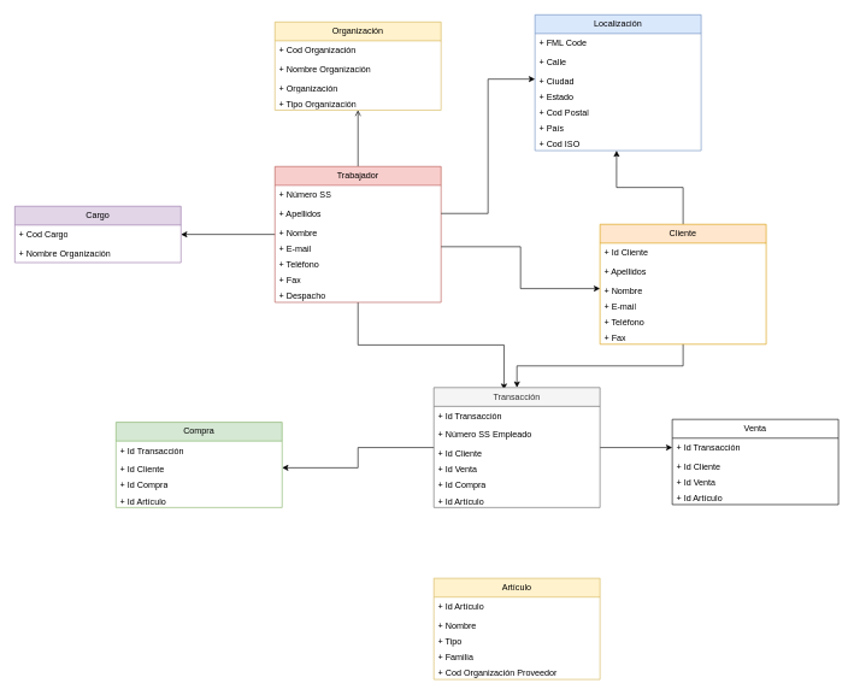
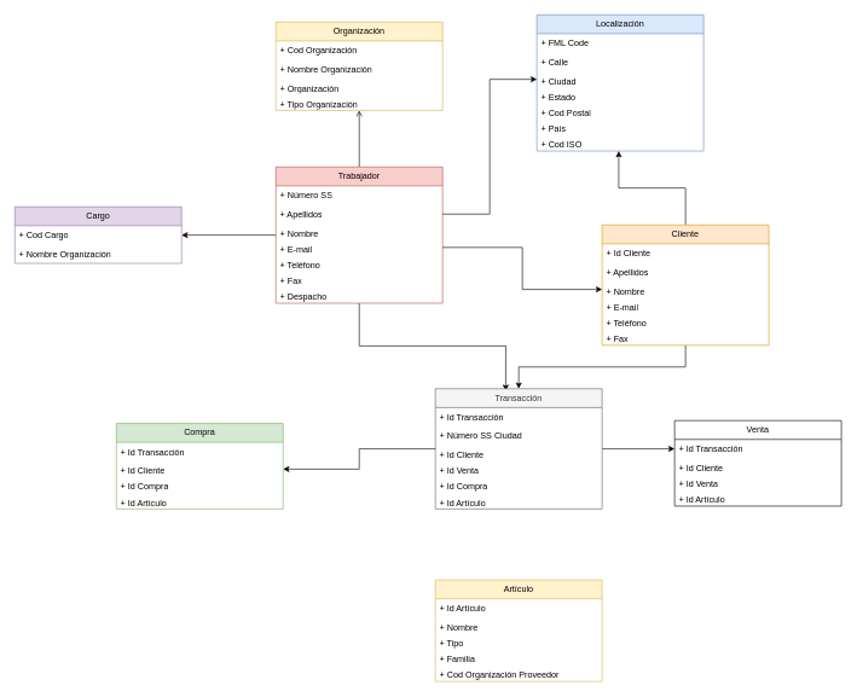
  <mxCell id="0" />
  <mxCell id="1" parent="0" />
  <mxCell id="2" value="Organización" style="swimlane;fontStyle=0;childLayout=stackLayout;horizontal=1;startSize=26;fillColor=#fff2cc;horizontalStack=0;resizeParent=1;resizeParentMax=0;resizeLast=0;collapsible=1;marginBottom=0;whiteSpace=wrap;html=1;strokeColor=#d6b656;" vertex="1" parent="1"><mxGeometry x="380" y="30" width="230" height="122" as="geometry" /></mxCell>
  <mxCell id="3" value="&lt;div&gt;+ Cod Organización&lt;/div&gt;" style="text;strokeColor=none;fillColor=none;align=left;verticalAlign=top;spacingLeft=4;spacingRight=4;overflow=hidden;rotatable=0;points=[[0,0.5],[1,0.5]];portConstraint=eastwest;whiteSpace=wrap;html=1;" vertex="1" parent="2"><mxGeometry y="26" width="230" height="26" as="geometry" /></mxCell>
  <mxCell id="4" value="+ Nombre Organización" style="text;strokeColor=none;fillColor=none;align=left;verticalAlign=top;spacingLeft=4;spacingRight=4;overflow=hidden;rotatable=0;points=[[0,0.5],[1,0.5]];portConstraint=eastwest;whiteSpace=wrap;html=1;" vertex="1" parent="2"><mxGeometry y="52" width="230" height="26" as="geometry" /></mxCell>
  <mxCell id="5" value="+ Organización" style="text;strokeColor=none;fillColor=none;align=left;verticalAlign=top;spacingLeft=4;spacingRight=4;overflow=hidden;rotatable=0;points=[[0,0.5],[1,0.5]];portConstraint=eastwest;whiteSpace=wrap;html=1;" vertex="1" parent="2"><mxGeometry y="78" width="230" height="22" as="geometry" /></mxCell>
  <mxCell id="6" value="+ Tipo Organización" style="text;strokeColor=none;fillColor=none;align=left;verticalAlign=top;spacingLeft=4;spacingRight=4;overflow=hidden;rotatable=0;points=[[0,0.5],[1,0.5]];portConstraint=eastwest;whiteSpace=wrap;html=1;" vertex="1" parent="2"><mxGeometry y="100" width="230" height="22" as="geometry" /></mxCell>
  <mxCell id="7" style="edgeStyle=orthogonalEdgeStyle;rounded=0;orthogonalLoop=1;jettySize=auto;html=1;entryX=0.5;entryY=1;entryDx=0;entryDy=0;endArrow=open;" edge="1" parent="1" source="10" target="2"><mxGeometry relative="1" as="geometry" /></mxCell>
  <mxCell id="8" style="edgeStyle=orthogonalEdgeStyle;rounded=0;orthogonalLoop=1;jettySize=auto;html=1;" edge="1" parent="1" source="10" target="19"><mxGeometry relative="1" as="geometry" /></mxCell>
  <mxCell id="9" style="edgeStyle=orthogonalEdgeStyle;rounded=0;orthogonalLoop=1;jettySize=auto;html=1;entryX=0.422;entryY=0.018;entryDx=0;entryDy=0;entryPerimeter=0;" edge="1" parent="1" source="10" target="42"><mxGeometry relative="1" as="geometry" /></mxCell>
  <mxCell id="10" value="Trabajador" style="swimlane;fontStyle=0;childLayout=stackLayout;horizontal=1;startSize=26;fillColor=#f8cecc;horizontalStack=0;resizeParent=1;resizeParentMax=0;resizeLast=0;collapsible=1;marginBottom=0;whiteSpace=wrap;html=1;strokeColor=#b85450;" vertex="1" parent="1"><mxGeometry x="380" y="230" width="230" height="188" as="geometry" /></mxCell>
  <mxCell id="11" value="&lt;div&gt;+ Número SS&lt;br&gt;&lt;/div&gt;" style="text;strokeColor=none;fillColor=none;align=left;verticalAlign=top;spacingLeft=4;spacingRight=4;overflow=hidden;rotatable=0;points=[[0,0.5],[1,0.5]];portConstraint=eastwest;whiteSpace=wrap;html=1;" vertex="1" parent="10"><mxGeometry y="26" width="230" height="26" as="geometry" /></mxCell>
  <mxCell id="12" value="+ Apellidos" style="text;strokeColor=none;fillColor=none;align=left;verticalAlign=top;spacingLeft=4;spacingRight=4;overflow=hidden;rotatable=0;points=[[0,0.5],[1,0.5]];portConstraint=eastwest;whiteSpace=wrap;html=1;" vertex="1" parent="10"><mxGeometry y="52" width="230" height="26" as="geometry" /></mxCell>
  <mxCell id="13" value="+ Nombre" style="text;strokeColor=none;fillColor=none;align=left;verticalAlign=top;spacingLeft=4;spacingRight=4;overflow=hidden;rotatable=0;points=[[0,0.5],[1,0.5]];portConstraint=eastwest;whiteSpace=wrap;html=1;" vertex="1" parent="10"><mxGeometry y="78" width="230" height="22" as="geometry" /></mxCell>
  <mxCell id="14" value="+ E-mail" style="text;strokeColor=none;fillColor=none;align=left;verticalAlign=top;spacingLeft=4;spacingRight=4;overflow=hidden;rotatable=0;points=[[0,0.5],[1,0.5]];portConstraint=eastwest;whiteSpace=wrap;html=1;" vertex="1" parent="10"><mxGeometry y="100" width="230" height="22" as="geometry" /></mxCell>
  <mxCell id="15" value="+ Teléfono" style="text;strokeColor=none;fillColor=none;align=left;verticalAlign=top;spacingLeft=4;spacingRight=4;overflow=hidden;rotatable=0;points=[[0,0.5],[1,0.5]];portConstraint=eastwest;whiteSpace=wrap;html=1;" vertex="1" parent="10"><mxGeometry y="122" width="230" height="22" as="geometry" /></mxCell>
  <mxCell id="16" value="+ Fax" style="text;strokeColor=none;fillColor=none;align=left;verticalAlign=top;spacingLeft=4;spacingRight=4;overflow=hidden;rotatable=0;points=[[0,0.5],[1,0.5]];portConstraint=eastwest;whiteSpace=wrap;html=1;" vertex="1" parent="10"><mxGeometry y="144" width="230" height="22" as="geometry" /></mxCell>
  <mxCell id="17" value="+ Despacho" style="text;strokeColor=none;fillColor=none;align=left;verticalAlign=top;spacingLeft=4;spacingRight=4;overflow=hidden;rotatable=0;points=[[0,0.5],[1,0.5]];portConstraint=eastwest;whiteSpace=wrap;html=1;" vertex="1" parent="10"><mxGeometry y="166" width="230" height="22" as="geometry" /></mxCell>
  <mxCell id="18" value="Cargo" style="swimlane;fontStyle=0;childLayout=stackLayout;horizontal=1;startSize=26;fillColor=#e1d5e7;horizontalStack=0;resizeParent=1;resizeParentMax=0;resizeLast=0;collapsible=1;marginBottom=0;whiteSpace=wrap;html=1;strokeColor=#9673a6;" vertex="1" parent="1"><mxGeometry x="20" y="285" width="230" height="78" as="geometry" /></mxCell>
  <mxCell id="19" value="&lt;div&gt;+ Cod Cargo&lt;br&gt;&lt;/div&gt;" style="text;strokeColor=none;fillColor=none;align=left;verticalAlign=top;spacingLeft=4;spacingRight=4;overflow=hidden;rotatable=0;points=[[0,0.5],[1,0.5]];portConstraint=eastwest;whiteSpace=wrap;html=1;" vertex="1" parent="18"><mxGeometry y="26" width="230" height="26" as="geometry" /></mxCell>
  <mxCell id="20" value="+ Nombre Organización" style="text;strokeColor=none;fillColor=none;align=left;verticalAlign=top;spacingLeft=4;spacingRight=4;overflow=hidden;rotatable=0;points=[[0,0.5],[1,0.5]];portConstraint=eastwest;whiteSpace=wrap;html=1;" vertex="1" parent="18"><mxGeometry y="52" width="230" height="26" as="geometry" /></mxCell>
  <mxCell id="21" value="Localización" style="swimlane;fontStyle=0;childLayout=stackLayout;horizontal=1;startSize=26;fillColor=#dae8fc;horizontalStack=0;resizeParent=1;resizeParentMax=0;resizeLast=0;collapsible=1;marginBottom=0;whiteSpace=wrap;html=1;strokeColor=#6c8ebf;" vertex="1" parent="1"><mxGeometry x="740" y="20" width="230" height="188" as="geometry" /></mxCell>
  <mxCell id="22" value="&lt;div&gt;+ FML Code&lt;br&gt;&lt;/div&gt;" style="text;strokeColor=none;fillColor=none;align=left;verticalAlign=top;spacingLeft=4;spacingRight=4;overflow=hidden;rotatable=0;points=[[0,0.5],[1,0.5]];portConstraint=eastwest;whiteSpace=wrap;html=1;" vertex="1" parent="21"><mxGeometry y="26" width="230" height="26" as="geometry" /></mxCell>
  <mxCell id="23" value="+ Calle" style="text;strokeColor=none;fillColor=none;align=left;verticalAlign=top;spacingLeft=4;spacingRight=4;overflow=hidden;rotatable=0;points=[[0,0.5],[1,0.5]];portConstraint=eastwest;whiteSpace=wrap;html=1;" vertex="1" parent="21"><mxGeometry y="52" width="230" height="26" as="geometry" /></mxCell>
  <mxCell id="24" value="+ Ciudad" style="text;strokeColor=none;fillColor=none;align=left;verticalAlign=top;spacingLeft=4;spacingRight=4;overflow=hidden;rotatable=0;points=[[0,0.5],[1,0.5]];portConstraint=eastwest;whiteSpace=wrap;html=1;" vertex="1" parent="21"><mxGeometry y="78" width="230" height="22" as="geometry" /></mxCell>
  <mxCell id="25" value="+ Estado" style="text;strokeColor=none;fillColor=none;align=left;verticalAlign=top;spacingLeft=4;spacingRight=4;overflow=hidden;rotatable=0;points=[[0,0.5],[1,0.5]];portConstraint=eastwest;whiteSpace=wrap;html=1;" vertex="1" parent="21"><mxGeometry y="100" width="230" height="22" as="geometry" /></mxCell>
  <mxCell id="26" value="&lt;div&gt;+ Cod Postal&lt;/div&gt;" style="text;strokeColor=none;fillColor=none;align=left;verticalAlign=top;spacingLeft=4;spacingRight=4;overflow=hidden;rotatable=0;points=[[0,0.5],[1,0.5]];portConstraint=eastwest;whiteSpace=wrap;html=1;" vertex="1" parent="21"><mxGeometry y="122" width="230" height="22" as="geometry" /></mxCell>
  <mxCell id="27" value="+ País" style="text;strokeColor=none;fillColor=none;align=left;verticalAlign=top;spacingLeft=4;spacingRight=4;overflow=hidden;rotatable=0;points=[[0,0.5],[1,0.5]];portConstraint=eastwest;whiteSpace=wrap;html=1;" vertex="1" parent="21"><mxGeometry y="144" width="230" height="22" as="geometry" /></mxCell>
  <mxCell id="28" value="+ Cod ISO" style="text;strokeColor=none;fillColor=none;align=left;verticalAlign=top;spacingLeft=4;spacingRight=4;overflow=hidden;rotatable=0;points=[[0,0.5],[1,0.5]];portConstraint=eastwest;whiteSpace=wrap;html=1;" vertex="1" parent="21"><mxGeometry y="166" width="230" height="22" as="geometry" /></mxCell>
  <mxCell id="29" style="edgeStyle=orthogonalEdgeStyle;rounded=0;orthogonalLoop=1;jettySize=auto;html=1;entryX=0;entryY=0.5;entryDx=0;entryDy=0;" edge="1" parent="1" source="12" target="24"><mxGeometry relative="1" as="geometry" /></mxCell>
  <mxCell id="30" style="edgeStyle=orthogonalEdgeStyle;rounded=0;orthogonalLoop=1;jettySize=auto;html=1;entryX=0.491;entryY=1;entryDx=0;entryDy=0;entryPerimeter=0;" edge="1" parent="1" source="32" target="28"><mxGeometry relative="1" as="geometry" /></mxCell>
  <mxCell id="31" style="edgeStyle=orthogonalEdgeStyle;rounded=0;orthogonalLoop=1;jettySize=auto;html=1;entryX=0.5;entryY=0;entryDx=0;entryDy=0;" edge="1" parent="1" source="32" target="42"><mxGeometry relative="1" as="geometry" /></mxCell>
  <mxCell id="32" value="Cliente" style="swimlane;fontStyle=0;childLayout=stackLayout;horizontal=1;startSize=26;fillColor=#ffe6cc;horizontalStack=0;resizeParent=1;resizeParentMax=0;resizeLast=0;collapsible=1;marginBottom=0;whiteSpace=wrap;html=1;strokeColor=#d79b00;" vertex="1" parent="1"><mxGeometry x="830" y="310" width="230" height="166" as="geometry" /></mxCell>
  <mxCell id="33" value="&lt;div&gt;+ Id Cliente&lt;br&gt;&lt;/div&gt;" style="text;strokeColor=none;fillColor=none;align=left;verticalAlign=top;spacingLeft=4;spacingRight=4;overflow=hidden;rotatable=0;points=[[0,0.5],[1,0.5]];portConstraint=eastwest;whiteSpace=wrap;html=1;" vertex="1" parent="32"><mxGeometry y="26" width="230" height="26" as="geometry" /></mxCell>
  <mxCell id="34" value="+ Apellidos" style="text;strokeColor=none;fillColor=none;align=left;verticalAlign=top;spacingLeft=4;spacingRight=4;overflow=hidden;rotatable=0;points=[[0,0.5],[1,0.5]];portConstraint=eastwest;whiteSpace=wrap;html=1;" vertex="1" parent="32"><mxGeometry y="52" width="230" height="26" as="geometry" /></mxCell>
  <mxCell id="35" value="+ Nombre" style="text;strokeColor=none;fillColor=none;align=left;verticalAlign=top;spacingLeft=4;spacingRight=4;overflow=hidden;rotatable=0;points=[[0,0.5],[1,0.5]];portConstraint=eastwest;whiteSpace=wrap;html=1;" vertex="1" parent="32"><mxGeometry y="78" width="230" height="22" as="geometry" /></mxCell>
  <mxCell id="36" value="+ E-mail" style="text;strokeColor=none;fillColor=none;align=left;verticalAlign=top;spacingLeft=4;spacingRight=4;overflow=hidden;rotatable=0;points=[[0,0.5],[1,0.5]];portConstraint=eastwest;whiteSpace=wrap;html=1;" vertex="1" parent="32"><mxGeometry y="100" width="230" height="22" as="geometry" /></mxCell>
  <mxCell id="37" value="+ Teléfono" style="text;strokeColor=none;fillColor=none;align=left;verticalAlign=top;spacingLeft=4;spacingRight=4;overflow=hidden;rotatable=0;points=[[0,0.5],[1,0.5]];portConstraint=eastwest;whiteSpace=wrap;html=1;" vertex="1" parent="32"><mxGeometry y="122" width="230" height="22" as="geometry" /></mxCell>
  <mxCell id="38" value="+ Fax" style="text;strokeColor=none;fillColor=none;align=left;verticalAlign=top;spacingLeft=4;spacingRight=4;overflow=hidden;rotatable=0;points=[[0,0.5],[1,0.5]];portConstraint=eastwest;whiteSpace=wrap;html=1;" vertex="1" parent="32"><mxGeometry y="144" width="230" height="22" as="geometry" /></mxCell>
  <mxCell id="39" style="edgeStyle=orthogonalEdgeStyle;rounded=0;orthogonalLoop=1;jettySize=auto;html=1;entryX=0;entryY=0.5;entryDx=0;entryDy=0;" edge="1" parent="1" source="14" target="35"><mxGeometry relative="1" as="geometry" /></mxCell>
  <mxCell id="40" style="edgeStyle=orthogonalEdgeStyle;rounded=0;orthogonalLoop=1;jettySize=auto;html=1;entryX=1;entryY=0.5;entryDx=0;entryDy=0;" edge="1" parent="1" source="42" target="51"><mxGeometry relative="1" as="geometry" /></mxCell>
  <mxCell id="41" style="edgeStyle=orthogonalEdgeStyle;rounded=0;orthogonalLoop=1;jettySize=auto;html=1;entryX=0;entryY=0.5;entryDx=0;entryDy=0;" edge="1" parent="1" source="42" target="55"><mxGeometry relative="1" as="geometry" /></mxCell>
  <mxCell id="42" value="Transacción" style="swimlane;fontStyle=0;childLayout=stackLayout;horizontal=1;startSize=26;fillColor=#f5f5f5;horizontalStack=0;resizeParent=1;resizeParentMax=0;resizeLast=0;collapsible=1;marginBottom=0;whiteSpace=wrap;html=1;strokeColor=#666666;fontColor=#333333;" vertex="1" parent="1"><mxGeometry x="600" y="536" width="230" height="166" as="geometry" /></mxCell>
  <mxCell id="43" value="&lt;div&gt;+ Id Transacción&lt;br&gt;&lt;/div&gt;" style="text;strokeColor=none;fillColor=none;align=left;verticalAlign=top;spacingLeft=4;spacingRight=4;overflow=hidden;rotatable=0;points=[[0,0.5],[1,0.5]];portConstraint=eastwest;whiteSpace=wrap;html=1;" vertex="1" parent="42"><mxGeometry y="26" width="230" height="26" as="geometry" /></mxCell>
- <mxCell id="44" value="+ Número SS Empleado" style="text;strokeColor=none;fillColor=none;align=left;verticalAlign=top;spacingLeft=4;spacingRight=4;overflow=hidden;rotatable=0;points=[[0,0.5],[1,0.5]];portConstraint=eastwest;whiteSpace=wrap;html=1;" vertex="1" parent="42"><mxGeometry y="52" width="230" height="26" as="geometry" /></mxCell>
+ <mxCell id="44" value="+ Número SS Ciudad" style="text;strokeColor=none;fillColor=none;align=left;verticalAlign=top;spacingLeft=4;spacingRight=4;overflow=hidden;rotatable=0;points=[[0,0.5],[1,0.5]];portConstraint=eastwest;whiteSpace=wrap;html=1;" vertex="1" parent="42"><mxGeometry y="52" width="230" height="26" as="geometry" /></mxCell>
  <mxCell id="45" value="+ Id Cliente" style="text;strokeColor=none;fillColor=none;align=left;verticalAlign=top;spacingLeft=4;spacingRight=4;overflow=hidden;rotatable=0;points=[[0,0.5],[1,0.5]];portConstraint=eastwest;whiteSpace=wrap;html=1;" vertex="1" parent="42"><mxGeometry y="78" width="230" height="22" as="geometry" /></mxCell>
  <mxCell id="46" value="+ Id Venta" style="text;strokeColor=none;fillColor=none;align=left;verticalAlign=top;spacingLeft=4;spacingRight=4;overflow=hidden;rotatable=0;points=[[0,0.5],[1,0.5]];portConstraint=eastwest;whiteSpace=wrap;html=1;" vertex="1" parent="42"><mxGeometry y="100" width="230" height="22" as="geometry" /></mxCell>
  <mxCell id="47" value="+ Id Compra" style="text;strokeColor=none;fillColor=none;align=left;verticalAlign=top;spacingLeft=4;spacingRight=4;overflow=hidden;rotatable=0;points=[[0,0.5],[1,0.5]];portConstraint=eastwest;whiteSpace=wrap;html=1;" vertex="1" parent="42"><mxGeometry y="122" width="230" height="22" as="geometry" /></mxCell>
  <mxCell id="48" value="+ Id Artículo" style="text;strokeColor=none;fillColor=none;align=left;verticalAlign=top;spacingLeft=4;spacingRight=4;overflow=hidden;rotatable=0;points=[[0,0.5],[1,0.5]];portConstraint=eastwest;whiteSpace=wrap;html=1;" vertex="1" parent="42"><mxGeometry y="144" width="230" height="22" as="geometry" /></mxCell>
  <mxCell id="49" value="Compra" style="swimlane;fontStyle=0;childLayout=stackLayout;horizontal=1;startSize=26;fillColor=#d5e8d4;horizontalStack=0;resizeParent=1;resizeParentMax=0;resizeLast=0;collapsible=1;marginBottom=0;whiteSpace=wrap;html=1;strokeColor=#82b366;" vertex="1" parent="1"><mxGeometry x="160" y="584" width="230" height="118" as="geometry" /></mxCell>
  <mxCell id="50" value="&lt;div&gt;+ Id Transacción&lt;br&gt;&lt;/div&gt;" style="text;strokeColor=none;fillColor=none;align=left;verticalAlign=top;spacingLeft=4;spacingRight=4;overflow=hidden;rotatable=0;points=[[0,0.5],[1,0.5]];portConstraint=eastwest;whiteSpace=wrap;html=1;" vertex="1" parent="49"><mxGeometry y="26" width="230" height="26" as="geometry" /></mxCell>
  <mxCell id="51" value="+ Id Cliente" style="text;strokeColor=none;fillColor=none;align=left;verticalAlign=top;spacingLeft=4;spacingRight=4;overflow=hidden;rotatable=0;points=[[0,0.5],[1,0.5]];portConstraint=eastwest;whiteSpace=wrap;html=1;" vertex="1" parent="49"><mxGeometry y="52" width="230" height="22" as="geometry" /></mxCell>
  <mxCell id="52" value="+ Id Compra" style="text;strokeColor=none;fillColor=none;align=left;verticalAlign=top;spacingLeft=4;spacingRight=4;overflow=hidden;rotatable=0;points=[[0,0.5],[1,0.5]];portConstraint=eastwest;whiteSpace=wrap;html=1;" vertex="1" parent="49"><mxGeometry y="74" width="230" height="22" as="geometry" /></mxCell>
  <mxCell id="53" value="+ Id Artículo" style="text;strokeColor=none;fillColor=none;align=left;verticalAlign=top;spacingLeft=4;spacingRight=4;overflow=hidden;rotatable=0;points=[[0,0.5],[1,0.5]];portConstraint=eastwest;whiteSpace=wrap;html=1;" vertex="1" parent="49"><mxGeometry y="96" width="230" height="22" as="geometry" /></mxCell>
  <mxCell id="54" value="Venta" style="swimlane;fontStyle=0;childLayout=stackLayout;horizontal=1;startSize=26;horizontalStack=0;resizeParent=1;resizeParentMax=0;resizeLast=0;collapsible=1;marginBottom=0;whiteSpace=wrap;html=1;" vertex="1" parent="1"><mxGeometry x="930" y="580" width="230" height="118" as="geometry" /></mxCell>
  <mxCell id="55" value="&lt;div&gt;+ Id Transacción&lt;br&gt;&lt;/div&gt;" style="text;strokeColor=none;fillColor=none;align=left;verticalAlign=top;spacingLeft=4;spacingRight=4;overflow=hidden;rotatable=0;points=[[0,0.5],[1,0.5]];portConstraint=eastwest;whiteSpace=wrap;html=1;" vertex="1" parent="54"><mxGeometry y="26" width="230" height="26" as="geometry" /></mxCell>
  <mxCell id="56" value="+ Id Cliente" style="text;strokeColor=none;fillColor=none;align=left;verticalAlign=top;spacingLeft=4;spacingRight=4;overflow=hidden;rotatable=0;points=[[0,0.5],[1,0.5]];portConstraint=eastwest;whiteSpace=wrap;html=1;" vertex="1" parent="54"><mxGeometry y="52" width="230" height="22" as="geometry" /></mxCell>
  <mxCell id="57" value="+ Id Venta" style="text;strokeColor=none;fillColor=none;align=left;verticalAlign=top;spacingLeft=4;spacingRight=4;overflow=hidden;rotatable=0;points=[[0,0.5],[1,0.5]];portConstraint=eastwest;whiteSpace=wrap;html=1;" vertex="1" parent="54"><mxGeometry y="74" width="230" height="22" as="geometry" /></mxCell>
  <mxCell id="58" value="+ Id Artículo" style="text;strokeColor=none;fillColor=none;align=left;verticalAlign=top;spacingLeft=4;spacingRight=4;overflow=hidden;rotatable=0;points=[[0,0.5],[1,0.5]];portConstraint=eastwest;whiteSpace=wrap;html=1;" vertex="1" parent="54"><mxGeometry y="96" width="230" height="22" as="geometry" /></mxCell>
  <mxCell id="59" value="Artículo" style="swimlane;fontStyle=0;childLayout=stackLayout;horizontal=1;startSize=26;horizontalStack=0;resizeParent=1;resizeParentMax=0;resizeLast=0;collapsible=1;marginBottom=0;whiteSpace=wrap;html=1;fillColor=#fff2cc;strokeColor=#d6b656;" vertex="1" parent="1"><mxGeometry x="600" y="800" width="230" height="140" as="geometry" /></mxCell>
  <mxCell id="60" value="&lt;div&gt;+ Id Artículo&lt;br&gt;&lt;/div&gt;" style="text;strokeColor=none;fillColor=none;align=left;verticalAlign=top;spacingLeft=4;spacingRight=4;overflow=hidden;rotatable=0;points=[[0,0.5],[1,0.5]];portConstraint=eastwest;whiteSpace=wrap;html=1;" vertex="1" parent="59"><mxGeometry y="26" width="230" height="26" as="geometry" /></mxCell>
  <mxCell id="61" value="+ Nombre" style="text;strokeColor=none;fillColor=none;align=left;verticalAlign=top;spacingLeft=4;spacingRight=4;overflow=hidden;rotatable=0;points=[[0,0.5],[1,0.5]];portConstraint=eastwest;whiteSpace=wrap;html=1;" vertex="1" parent="59"><mxGeometry y="52" width="230" height="22" as="geometry" /></mxCell>
  <mxCell id="62" value="+ Tipo" style="text;strokeColor=none;fillColor=none;align=left;verticalAlign=top;spacingLeft=4;spacingRight=4;overflow=hidden;rotatable=0;points=[[0,0.5],[1,0.5]];portConstraint=eastwest;whiteSpace=wrap;html=1;" vertex="1" parent="59"><mxGeometry y="74" width="230" height="22" as="geometry" /></mxCell>
  <mxCell id="63" value="+ Familia" style="text;strokeColor=none;fillColor=none;align=left;verticalAlign=top;spacingLeft=4;spacingRight=4;overflow=hidden;rotatable=0;points=[[0,0.5],[1,0.5]];portConstraint=eastwest;whiteSpace=wrap;html=1;" vertex="1" parent="59"><mxGeometry y="96" width="230" height="22" as="geometry" /></mxCell>
  <mxCell id="64" value="+ Cod Organización Proveedor" style="text;strokeColor=none;fillColor=none;align=left;verticalAlign=top;spacingLeft=4;spacingRight=4;overflow=hidden;rotatable=0;points=[[0,0.5],[1,0.5]];portConstraint=eastwest;whiteSpace=wrap;html=1;" vertex="1" parent="59"><mxGeometry y="118" width="230" height="22" as="geometry" /></mxCell>
